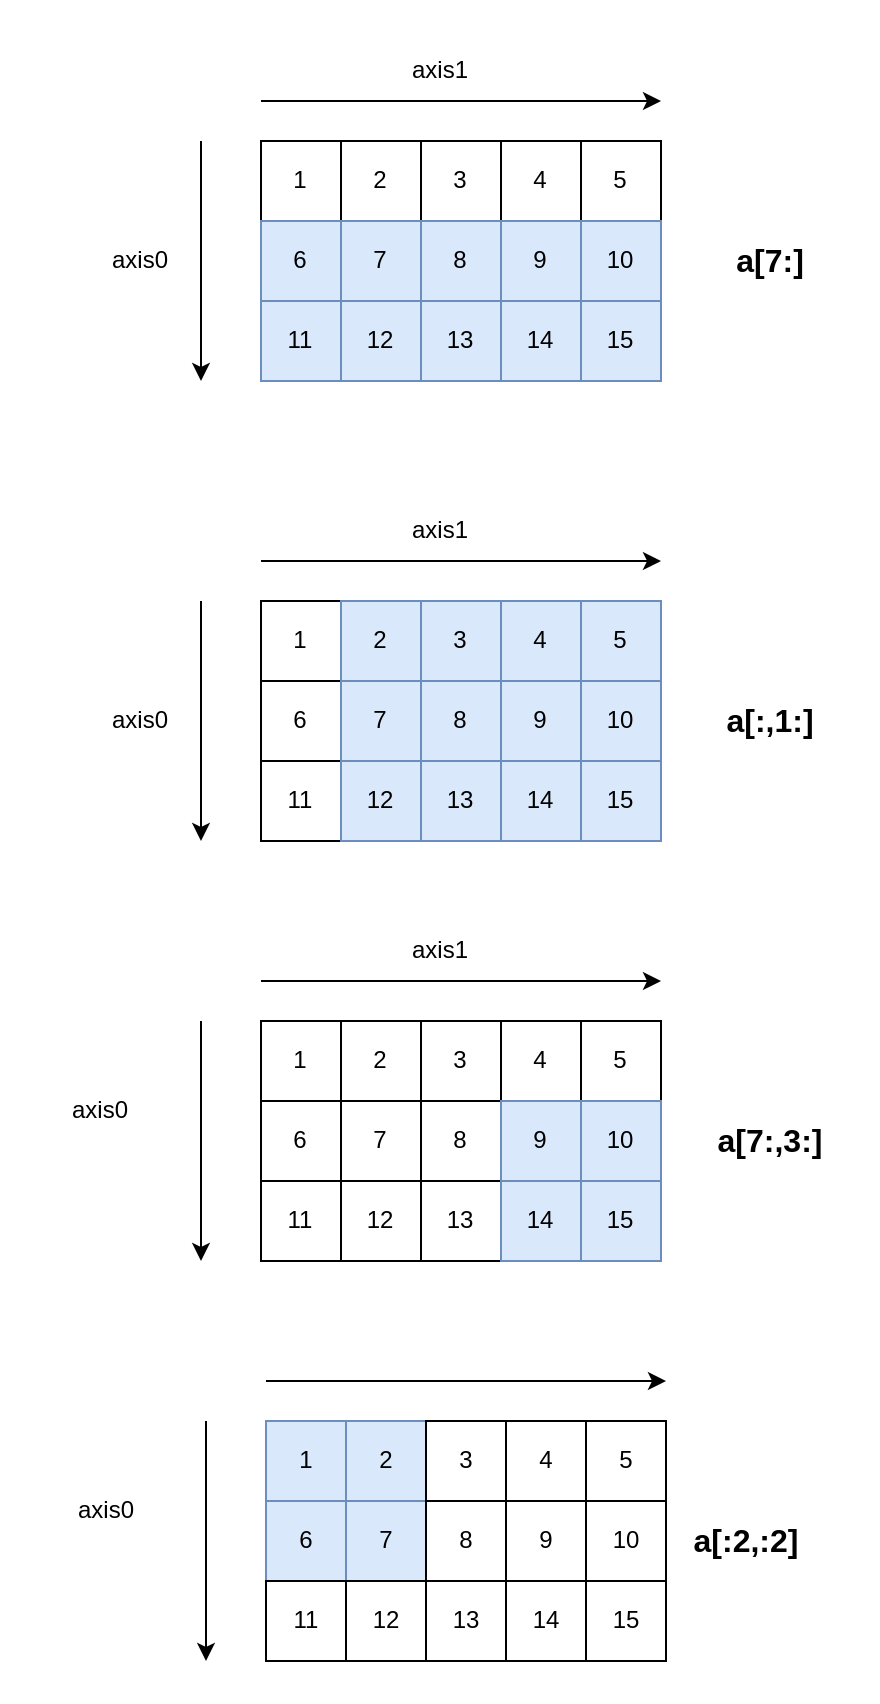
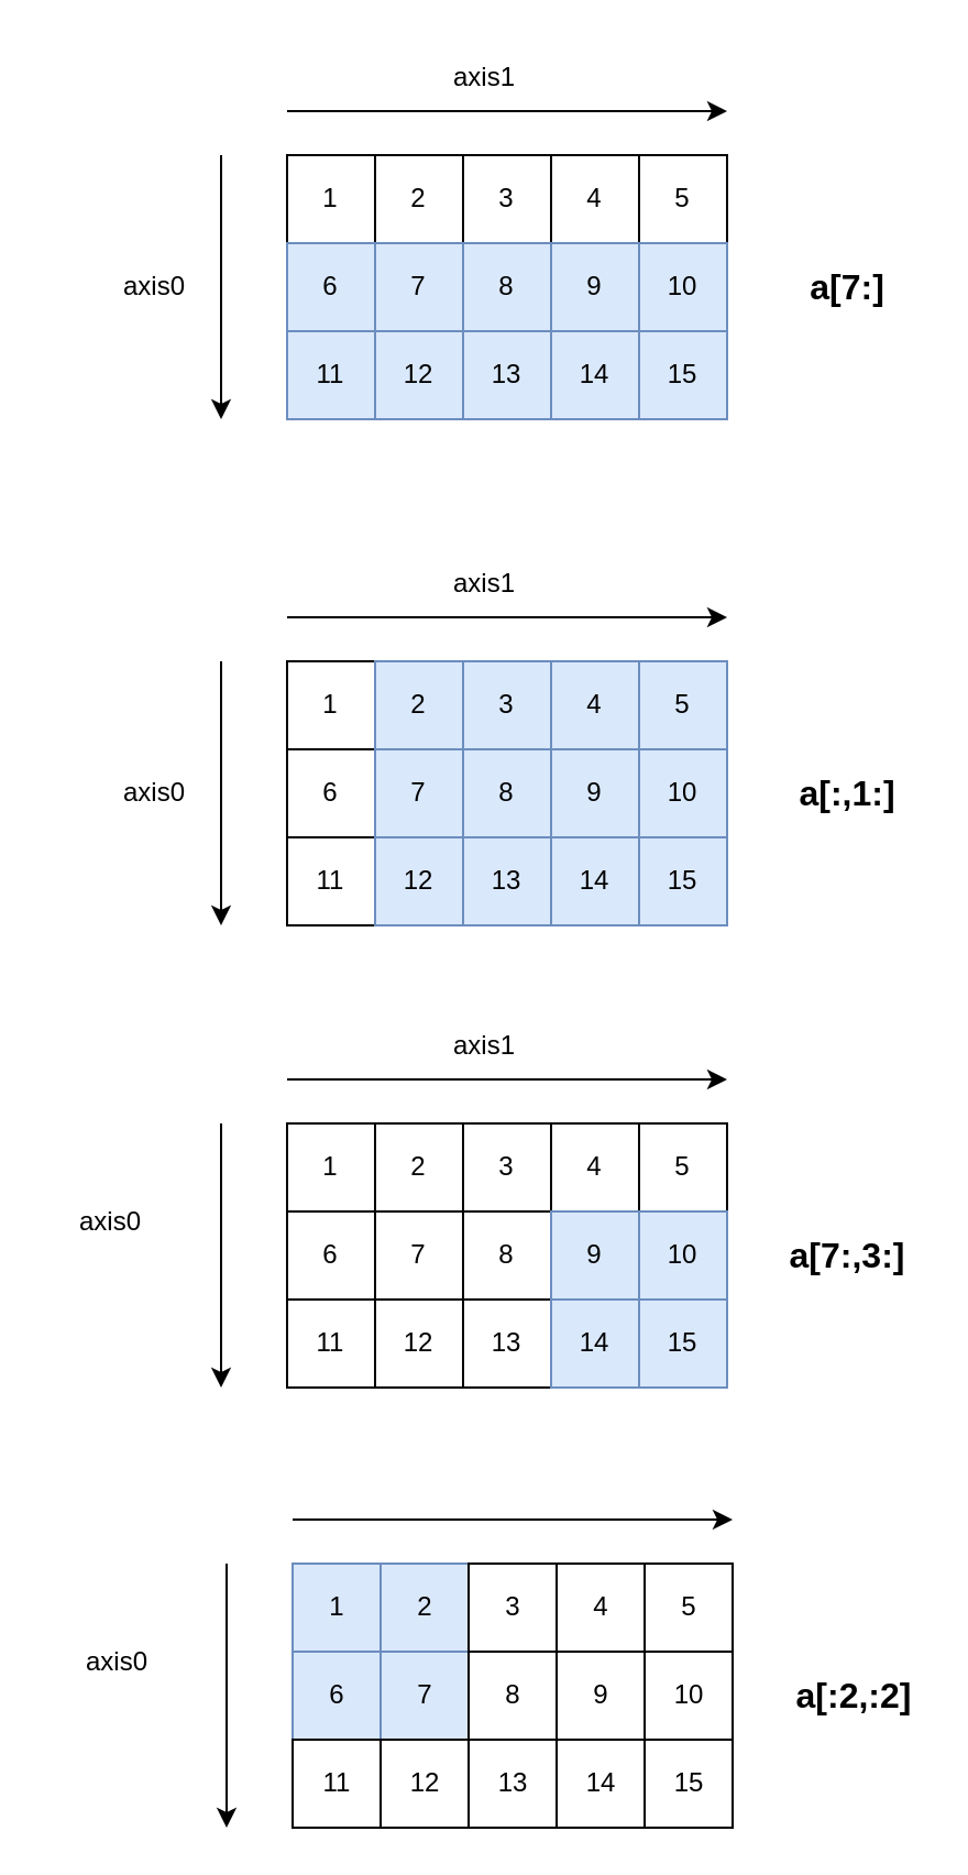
  <mxCell id="0" />
  <mxCell id="1" parent="0" />
  <mxCell id="2" value="1" style="whiteSpace=wrap;html=1;aspect=fixed;" vertex="1" parent="1"><mxGeometry x="130" y="70" width="40" height="40" as="geometry" /></mxCell>
  <mxCell id="3" value="2" style="whiteSpace=wrap;html=1;aspect=fixed;" vertex="1" parent="1"><mxGeometry x="170" y="70" width="40" height="40" as="geometry" /></mxCell>
  <mxCell id="4" value="3" style="whiteSpace=wrap;html=1;aspect=fixed;" vertex="1" parent="1"><mxGeometry x="210" y="70" width="40" height="40" as="geometry" /></mxCell>
  <mxCell id="5" value="4" style="whiteSpace=wrap;html=1;aspect=fixed;" vertex="1" parent="1"><mxGeometry x="250" y="70" width="40" height="40" as="geometry" /></mxCell>
  <mxCell id="6" value="5" style="whiteSpace=wrap;html=1;aspect=fixed;" vertex="1" parent="1"><mxGeometry x="290" y="70" width="40" height="40" as="geometry" /></mxCell>
  <mxCell id="7" value="6" style="whiteSpace=wrap;html=1;aspect=fixed;fillColor=#dae8fc;strokeColor=#6c8ebf;" vertex="1" parent="1"><mxGeometry x="130" y="110" width="40" height="40" as="geometry" /></mxCell>
  <mxCell id="8" value="7" style="whiteSpace=wrap;html=1;aspect=fixed;fillColor=#dae8fc;strokeColor=#6c8ebf;" vertex="1" parent="1"><mxGeometry x="170" y="110" width="40" height="40" as="geometry" /></mxCell>
  <mxCell id="9" value="8" style="whiteSpace=wrap;html=1;aspect=fixed;fillColor=#dae8fc;strokeColor=#6c8ebf;" vertex="1" parent="1"><mxGeometry x="210" y="110" width="40" height="40" as="geometry" /></mxCell>
  <mxCell id="10" value="9" style="whiteSpace=wrap;html=1;aspect=fixed;fillColor=#dae8fc;strokeColor=#6c8ebf;" vertex="1" parent="1"><mxGeometry x="250" y="110" width="40" height="40" as="geometry" /></mxCell>
  <mxCell id="11" value="10" style="whiteSpace=wrap;html=1;aspect=fixed;fillColor=#dae8fc;strokeColor=#6c8ebf;" vertex="1" parent="1"><mxGeometry x="290" y="110" width="40" height="40" as="geometry" /></mxCell>
  <mxCell id="12" value="11" style="whiteSpace=wrap;html=1;aspect=fixed;fillColor=#dae8fc;strokeColor=#6c8ebf;" vertex="1" parent="1"><mxGeometry x="130" y="150" width="40" height="40" as="geometry" /></mxCell>
  <mxCell id="13" value="12" style="whiteSpace=wrap;html=1;aspect=fixed;fillColor=#dae8fc;strokeColor=#6c8ebf;" vertex="1" parent="1"><mxGeometry x="170" y="150" width="40" height="40" as="geometry" /></mxCell>
  <mxCell id="14" value="13" style="whiteSpace=wrap;html=1;aspect=fixed;fillColor=#dae8fc;strokeColor=#6c8ebf;" vertex="1" parent="1"><mxGeometry x="210" y="150" width="40" height="40" as="geometry" /></mxCell>
  <mxCell id="15" value="14" style="whiteSpace=wrap;html=1;aspect=fixed;fillColor=#dae8fc;strokeColor=#6c8ebf;" vertex="1" parent="1"><mxGeometry x="250" y="150" width="40" height="40" as="geometry" /></mxCell>
  <mxCell id="16" value="15" style="whiteSpace=wrap;html=1;aspect=fixed;fillColor=#dae8fc;strokeColor=#6c8ebf;" vertex="1" parent="1"><mxGeometry x="290" y="150" width="40" height="40" as="geometry" /></mxCell>
  <mxCell id="17" value="" style="endArrow=classic;html=1;rounded=0;" edge="1" parent="1"><mxGeometry x="-0.333" y="20" width="50" height="50" relative="1" as="geometry"><mxPoint x="100" y="70" as="sourcePoint" /><mxPoint x="100" y="190" as="targetPoint" /><mxPoint as="offset" /></mxGeometry></mxCell>
  <mxCell id="18" value="" style="endArrow=classic;html=1;rounded=0;" edge="1" parent="1"><mxGeometry width="50" height="50" relative="1" as="geometry"><mxPoint x="130" y="50" as="sourcePoint" /><mxPoint x="330" y="50" as="targetPoint" /></mxGeometry></mxCell>
  <mxCell id="19" value="axis1" style="text;html=1;strokeColor=none;fillColor=none;align=center;verticalAlign=middle;whiteSpace=wrap;rounded=0;" vertex="1" parent="1"><mxGeometry x="190" y="20" width="60" height="30" as="geometry" /></mxCell>
  <mxCell id="20" value="axis0" style="text;html=1;strokeColor=none;fillColor=none;align=center;verticalAlign=middle;whiteSpace=wrap;rounded=0;" vertex="1" parent="1"><mxGeometry x="40" y="115" width="60" height="30" as="geometry" /></mxCell>
  <mxCell id="21" value="a[7:]" style="text;html=1;strokeColor=none;fillColor=none;align=center;verticalAlign=middle;whiteSpace=wrap;rounded=0;fontStyle=1;fontSize=16;" vertex="1" parent="1"><mxGeometry x="355" y="115" width="60" height="30" as="geometry" /></mxCell>
  <mxCell id="22" value="1" style="whiteSpace=wrap;html=1;aspect=fixed;" vertex="1" parent="1"><mxGeometry x="130" y="300" width="40" height="40" as="geometry" /></mxCell>
  <mxCell id="23" value="2" style="whiteSpace=wrap;html=1;aspect=fixed;fillColor=#dae8fc;strokeColor=#6c8ebf;" vertex="1" parent="1"><mxGeometry x="170" y="300" width="40" height="40" as="geometry" /></mxCell>
  <mxCell id="24" value="3" style="whiteSpace=wrap;html=1;aspect=fixed;fillColor=#dae8fc;strokeColor=#6c8ebf;" vertex="1" parent="1"><mxGeometry x="210" y="300" width="40" height="40" as="geometry" /></mxCell>
  <mxCell id="25" value="4" style="whiteSpace=wrap;html=1;aspect=fixed;fillColor=#dae8fc;strokeColor=#6c8ebf;" vertex="1" parent="1"><mxGeometry x="250" y="300" width="40" height="40" as="geometry" /></mxCell>
  <mxCell id="26" value="5" style="whiteSpace=wrap;html=1;aspect=fixed;fillColor=#dae8fc;strokeColor=#6c8ebf;" vertex="1" parent="1"><mxGeometry x="290" y="300" width="40" height="40" as="geometry" /></mxCell>
  <mxCell id="27" value="6" style="whiteSpace=wrap;html=1;aspect=fixed;" vertex="1" parent="1"><mxGeometry x="130" y="340" width="40" height="40" as="geometry" /></mxCell>
  <mxCell id="28" value="7" style="whiteSpace=wrap;html=1;aspect=fixed;fillColor=#dae8fc;strokeColor=#6c8ebf;" vertex="1" parent="1"><mxGeometry x="170" y="340" width="40" height="40" as="geometry" /></mxCell>
  <mxCell id="29" value="8" style="whiteSpace=wrap;html=1;aspect=fixed;fillColor=#dae8fc;strokeColor=#6c8ebf;" vertex="1" parent="1"><mxGeometry x="210" y="340" width="40" height="40" as="geometry" /></mxCell>
  <mxCell id="30" value="9" style="whiteSpace=wrap;html=1;aspect=fixed;fillColor=#dae8fc;strokeColor=#6c8ebf;" vertex="1" parent="1"><mxGeometry x="250" y="340" width="40" height="40" as="geometry" /></mxCell>
  <mxCell id="31" value="10" style="whiteSpace=wrap;html=1;aspect=fixed;fillColor=#dae8fc;strokeColor=#6c8ebf;" vertex="1" parent="1"><mxGeometry x="290" y="340" width="40" height="40" as="geometry" /></mxCell>
  <mxCell id="32" value="11" style="whiteSpace=wrap;html=1;aspect=fixed;" vertex="1" parent="1"><mxGeometry x="130" y="380" width="40" height="40" as="geometry" /></mxCell>
  <mxCell id="33" value="12" style="whiteSpace=wrap;html=1;aspect=fixed;fillColor=#dae8fc;strokeColor=#6c8ebf;" vertex="1" parent="1"><mxGeometry x="170" y="380" width="40" height="40" as="geometry" /></mxCell>
  <mxCell id="34" value="13" style="whiteSpace=wrap;html=1;aspect=fixed;fillColor=#dae8fc;strokeColor=#6c8ebf;" vertex="1" parent="1"><mxGeometry x="210" y="380" width="40" height="40" as="geometry" /></mxCell>
  <mxCell id="35" value="14" style="whiteSpace=wrap;html=1;aspect=fixed;fillColor=#dae8fc;strokeColor=#6c8ebf;" vertex="1" parent="1"><mxGeometry x="250" y="380" width="40" height="40" as="geometry" /></mxCell>
  <mxCell id="36" value="15" style="whiteSpace=wrap;html=1;aspect=fixed;fillColor=#dae8fc;strokeColor=#6c8ebf;" vertex="1" parent="1"><mxGeometry x="290" y="380" width="40" height="40" as="geometry" /></mxCell>
  <mxCell id="37" value="" style="endArrow=classic;html=1;rounded=0;" edge="1" parent="1"><mxGeometry x="-0.333" y="20" width="50" height="50" relative="1" as="geometry"><mxPoint x="100" y="300" as="sourcePoint" /><mxPoint x="100" y="420" as="targetPoint" /><mxPoint as="offset" /></mxGeometry></mxCell>
  <mxCell id="38" value="" style="endArrow=classic;html=1;rounded=0;" edge="1" parent="1"><mxGeometry width="50" height="50" relative="1" as="geometry"><mxPoint x="130" y="280" as="sourcePoint" /><mxPoint x="330" y="280" as="targetPoint" /></mxGeometry></mxCell>
  <mxCell id="39" value="axis1" style="text;html=1;strokeColor=none;fillColor=none;align=center;verticalAlign=middle;whiteSpace=wrap;rounded=0;" vertex="1" parent="1"><mxGeometry x="190" y="250" width="60" height="30" as="geometry" /></mxCell>
  <mxCell id="40" value="a[:,1:]" style="text;html=1;strokeColor=none;fillColor=none;align=center;verticalAlign=middle;whiteSpace=wrap;rounded=0;fontStyle=1;fontSize=16;" vertex="1" parent="1"><mxGeometry x="355" y="345" width="60" height="30" as="geometry" /></mxCell>
  <mxCell id="41" value="1" style="whiteSpace=wrap;html=1;aspect=fixed;" vertex="1" parent="1"><mxGeometry x="130" y="510" width="40" height="40" as="geometry" /></mxCell>
  <mxCell id="42" value="2" style="whiteSpace=wrap;html=1;aspect=fixed;" vertex="1" parent="1"><mxGeometry x="170" y="510" width="40" height="40" as="geometry" /></mxCell>
  <mxCell id="43" value="3" style="whiteSpace=wrap;html=1;aspect=fixed;" vertex="1" parent="1"><mxGeometry x="210" y="510" width="40" height="40" as="geometry" /></mxCell>
  <mxCell id="44" value="4" style="whiteSpace=wrap;html=1;aspect=fixed;" vertex="1" parent="1"><mxGeometry x="250" y="510" width="40" height="40" as="geometry" /></mxCell>
  <mxCell id="45" value="5" style="whiteSpace=wrap;html=1;aspect=fixed;" vertex="1" parent="1"><mxGeometry x="290" y="510" width="40" height="40" as="geometry" /></mxCell>
  <mxCell id="46" value="6" style="whiteSpace=wrap;html=1;aspect=fixed;" vertex="1" parent="1"><mxGeometry x="130" y="550" width="40" height="40" as="geometry" /></mxCell>
  <mxCell id="47" value="7" style="whiteSpace=wrap;html=1;aspect=fixed;" vertex="1" parent="1"><mxGeometry x="170" y="550" width="40" height="40" as="geometry" /></mxCell>
  <mxCell id="48" value="8" style="whiteSpace=wrap;html=1;aspect=fixed;" vertex="1" parent="1"><mxGeometry x="210" y="550" width="40" height="40" as="geometry" /></mxCell>
  <mxCell id="49" value="9" style="whiteSpace=wrap;html=1;aspect=fixed;fillColor=#dae8fc;strokeColor=#6c8ebf;" vertex="1" parent="1"><mxGeometry x="250" y="550" width="40" height="40" as="geometry" /></mxCell>
  <mxCell id="50" value="10" style="whiteSpace=wrap;html=1;aspect=fixed;fillColor=#dae8fc;strokeColor=#6c8ebf;" vertex="1" parent="1"><mxGeometry x="290" y="550" width="40" height="40" as="geometry" /></mxCell>
  <mxCell id="51" value="11" style="whiteSpace=wrap;html=1;aspect=fixed;" vertex="1" parent="1"><mxGeometry x="130" y="590" width="40" height="40" as="geometry" /></mxCell>
  <mxCell id="52" value="12" style="whiteSpace=wrap;html=1;aspect=fixed;" vertex="1" parent="1"><mxGeometry x="170" y="590" width="40" height="40" as="geometry" /></mxCell>
  <mxCell id="53" value="13" style="whiteSpace=wrap;html=1;aspect=fixed;" vertex="1" parent="1"><mxGeometry x="210" y="590" width="40" height="40" as="geometry" /></mxCell>
  <mxCell id="54" value="14" style="whiteSpace=wrap;html=1;aspect=fixed;fillColor=#dae8fc;strokeColor=#6c8ebf;" vertex="1" parent="1"><mxGeometry x="250" y="590" width="40" height="40" as="geometry" /></mxCell>
  <mxCell id="55" value="15" style="whiteSpace=wrap;html=1;aspect=fixed;fillColor=#dae8fc;strokeColor=#6c8ebf;" vertex="1" parent="1"><mxGeometry x="290" y="590" width="40" height="40" as="geometry" /></mxCell>
  <mxCell id="56" value="" style="endArrow=classic;html=1;rounded=0;" edge="1" parent="1"><mxGeometry x="-0.333" y="20" width="50" height="50" relative="1" as="geometry"><mxPoint x="100" y="510" as="sourcePoint" /><mxPoint x="100" y="630" as="targetPoint" /><mxPoint as="offset" /></mxGeometry></mxCell>
  <mxCell id="57" value="" style="endArrow=classic;html=1;rounded=0;" edge="1" parent="1"><mxGeometry width="50" height="50" relative="1" as="geometry"><mxPoint x="130" y="490" as="sourcePoint" /><mxPoint x="330" y="490" as="targetPoint" /></mxGeometry></mxCell>
  <mxCell id="58" value="axis1" style="text;html=1;strokeColor=none;fillColor=none;align=center;verticalAlign=middle;whiteSpace=wrap;rounded=0;" vertex="1" parent="1"><mxGeometry x="190" y="460" width="60" height="30" as="geometry" /></mxCell>
  <mxCell id="59" value="a[7:,3:]" style="text;html=1;strokeColor=none;fillColor=none;align=center;verticalAlign=middle;whiteSpace=wrap;rounded=0;fontStyle=1;fontSize=16;" vertex="1" parent="1"><mxGeometry x="355" y="555" width="60" height="30" as="geometry" /></mxCell>
  <mxCell id="60" value="axis0" style="text;html=1;strokeColor=none;fillColor=none;align=center;verticalAlign=middle;whiteSpace=wrap;rounded=0;" vertex="1" parent="1"><mxGeometry x="40" y="345" width="60" height="30" as="geometry" /></mxCell>
  <mxCell id="61" value="axis0" style="text;html=1;strokeColor=none;fillColor=none;align=center;verticalAlign=middle;whiteSpace=wrap;rounded=0;" vertex="1" parent="1"><mxGeometry x="20" y="540" width="60" height="30" as="geometry" /></mxCell>
  <mxCell id="62" value="1" style="whiteSpace=wrap;html=1;aspect=fixed;fillColor=#dae8fc;strokeColor=#6c8ebf;" vertex="1" parent="1"><mxGeometry x="132.5" y="710" width="40" height="40" as="geometry" /></mxCell>
  <mxCell id="63" value="2" style="whiteSpace=wrap;html=1;aspect=fixed;fillColor=#dae8fc;strokeColor=#6c8ebf;" vertex="1" parent="1"><mxGeometry x="172.5" y="710" width="40" height="40" as="geometry" /></mxCell>
  <mxCell id="64" value="3" style="whiteSpace=wrap;html=1;aspect=fixed;" vertex="1" parent="1"><mxGeometry x="212.5" y="710" width="40" height="40" as="geometry" /></mxCell>
  <mxCell id="65" value="4" style="whiteSpace=wrap;html=1;aspect=fixed;" vertex="1" parent="1"><mxGeometry x="252.5" y="710" width="40" height="40" as="geometry" /></mxCell>
  <mxCell id="66" value="5" style="whiteSpace=wrap;html=1;aspect=fixed;" vertex="1" parent="1"><mxGeometry x="292.5" y="710" width="40" height="40" as="geometry" /></mxCell>
  <mxCell id="67" value="6" style="whiteSpace=wrap;html=1;aspect=fixed;fillColor=#dae8fc;strokeColor=#6c8ebf;" vertex="1" parent="1"><mxGeometry x="132.5" y="750" width="40" height="40" as="geometry" /></mxCell>
  <mxCell id="68" value="7" style="whiteSpace=wrap;html=1;aspect=fixed;fillColor=#dae8fc;strokeColor=#6c8ebf;" vertex="1" parent="1"><mxGeometry x="172.5" y="750" width="40" height="40" as="geometry" /></mxCell>
  <mxCell id="69" value="8" style="whiteSpace=wrap;html=1;aspect=fixed;" vertex="1" parent="1"><mxGeometry x="212.5" y="750" width="40" height="40" as="geometry" /></mxCell>
  <mxCell id="70" value="9" style="whiteSpace=wrap;html=1;aspect=fixed;" vertex="1" parent="1"><mxGeometry x="252.5" y="750" width="40" height="40" as="geometry" /></mxCell>
  <mxCell id="71" value="10" style="whiteSpace=wrap;html=1;aspect=fixed;" vertex="1" parent="1"><mxGeometry x="292.5" y="750" width="40" height="40" as="geometry" /></mxCell>
  <mxCell id="72" value="11" style="whiteSpace=wrap;html=1;aspect=fixed;" vertex="1" parent="1"><mxGeometry x="132.5" y="790" width="40" height="40" as="geometry" /></mxCell>
  <mxCell id="73" value="12" style="whiteSpace=wrap;html=1;aspect=fixed;" vertex="1" parent="1"><mxGeometry x="172.5" y="790" width="40" height="40" as="geometry" /></mxCell>
  <mxCell id="74" value="13" style="whiteSpace=wrap;html=1;aspect=fixed;" vertex="1" parent="1"><mxGeometry x="212.5" y="790" width="40" height="40" as="geometry" /></mxCell>
  <mxCell id="75" value="14" style="whiteSpace=wrap;html=1;aspect=fixed;" vertex="1" parent="1"><mxGeometry x="252.5" y="790" width="40" height="40" as="geometry" /></mxCell>
  <mxCell id="76" value="15" style="whiteSpace=wrap;html=1;aspect=fixed;" vertex="1" parent="1"><mxGeometry x="292.5" y="790" width="40" height="40" as="geometry" /></mxCell>
  <mxCell id="77" value="" style="endArrow=classic;html=1;rounded=0;" edge="1" parent="1"><mxGeometry x="-0.333" y="20" width="50" height="50" relative="1" as="geometry"><mxPoint x="102.5" y="710" as="sourcePoint" /><mxPoint x="102.5" y="830" as="targetPoint" /><mxPoint as="offset" /></mxGeometry></mxCell>
  <mxCell id="78" value="" style="endArrow=classic;html=1;rounded=0;" edge="1" parent="1"><mxGeometry width="50" height="50" relative="1" as="geometry"><mxPoint x="132.5" y="690" as="sourcePoint" /><mxPoint x="332.5" y="690" as="targetPoint" /></mxGeometry></mxCell>
- <mxCell id="79" value="a[:2,:2]" style="text;html=1;strokeColor=none;fillColor=none;align=center;verticalAlign=middle;whiteSpace=wrap;rounded=0;fontStyle=1;fontSize=16;" vertex="1" parent="1"><mxGeometry x="342.5" y="755" width="60" height="30" as="geometry" /></mxCell>
+ <mxCell id="79" value="a[:2,:2]" style="text;html=1;strokeColor=none;fillColor=none;align=center;verticalAlign=middle;whiteSpace=wrap;rounded=0;fontStyle=1;fontSize=16;" vertex="1" parent="1"><mxGeometry x="357.5" y="755" width="60" height="30" as="geometry" /></mxCell>
  <mxCell id="80" value="axis0" style="text;html=1;strokeColor=none;fillColor=none;align=center;verticalAlign=middle;whiteSpace=wrap;rounded=0;" vertex="1" parent="1"><mxGeometry x="22.5" y="740" width="60" height="30" as="geometry" /></mxCell>
